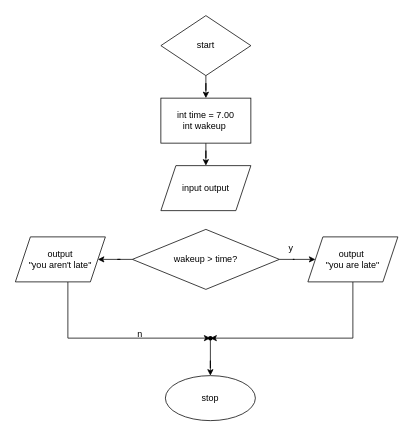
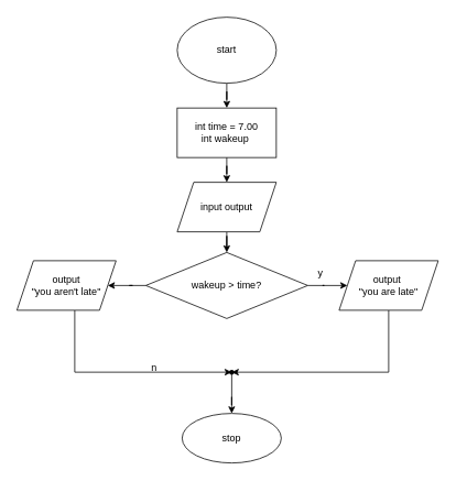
  <mxCell id="0" />
  <mxCell id="1" parent="0" />
  <mxCell id="2" value="" style="edgeStyle=orthogonalEdgeStyle;rounded=0;orthogonalLoop=1;jettySize=auto;html=1;" edge="1" parent="1" source="3" target="5"><mxGeometry relative="1" as="geometry" /></mxCell>
- <mxCell id="3" value="start" style="rhombus;whiteSpace=wrap;html=1;" vertex="1" parent="1"><mxGeometry x="214" y="20" width="120" height="80" as="geometry" /></mxCell>
+ <mxCell id="3" value="start" style="ellipse;whiteSpace=wrap;html=1;" vertex="1" parent="1"><mxGeometry x="214" y="20" width="120" height="80" as="geometry" /></mxCell>
  <mxCell id="4" value="" style="edgeStyle=orthogonalEdgeStyle;rounded=0;orthogonalLoop=1;jettySize=auto;html=1;" edge="1" parent="1" source="5" target="7"><mxGeometry relative="1" as="geometry" /></mxCell>
  <mxCell id="5" value="int time = 7.00&lt;br&gt;int wakeup&amp;nbsp;" style="whiteSpace=wrap;html=1;" vertex="1" parent="1"><mxGeometry x="214" y="130" width="120" height="60" as="geometry" /></mxCell>
+ <mxCell id="6" value="" style="edgeStyle=orthogonalEdgeStyle;rounded=0;orthogonalLoop=1;jettySize=auto;html=1;" edge="1" parent="1" source="7" target="10"><mxGeometry relative="1" as="geometry" /></mxCell>
  <mxCell id="7" value="input output" style="shape=parallelogram;perimeter=parallelogramPerimeter;whiteSpace=wrap;html=1;fixedSize=1;" vertex="1" parent="1"><mxGeometry x="214" y="220" width="120" height="60" as="geometry" /></mxCell>
  <mxCell id="8" value="" style="edgeStyle=orthogonalEdgeStyle;rounded=0;orthogonalLoop=1;jettySize=auto;html=1;" edge="1" parent="1" source="10" target="12"><mxGeometry relative="1" as="geometry" /></mxCell>
  <mxCell id="9" value="" style="edgeStyle=orthogonalEdgeStyle;rounded=0;orthogonalLoop=1;jettySize=auto;html=1;" edge="1" parent="1" source="10" target="15"><mxGeometry relative="1" as="geometry" /></mxCell>
  <mxCell id="10" value="wakeup &amp;gt; time?" style="rhombus;whiteSpace=wrap;html=1;" vertex="1" parent="1"><mxGeometry x="176" y="305" width="196" height="80" as="geometry" /></mxCell>
  <mxCell id="11" value="" style="edgeStyle=orthogonalEdgeStyle;rounded=0;orthogonalLoop=1;jettySize=auto;html=1;" edge="1" parent="1" source="12" target="18"><mxGeometry relative="1" as="geometry"><Array as="points"><mxPoint x="470" y="450" /></Array></mxGeometry></mxCell>
  <mxCell id="12" value="output&amp;nbsp;&lt;br&gt;&quot;you are late&quot;" style="shape=parallelogram;perimeter=parallelogramPerimeter;whiteSpace=wrap;html=1;fixedSize=1;" vertex="1" parent="1"><mxGeometry x="410" y="315" width="120" height="60" as="geometry" /></mxCell>
  <mxCell id="13" value="y" style="text;html=1;align=center;verticalAlign=middle;resizable=0;points=[];autosize=1;strokeColor=none;fillColor=none;" vertex="1" parent="1"><mxGeometry x="372" y="315" width="30" height="30" as="geometry" /></mxCell>
  <mxCell id="14" style="edgeStyle=orthogonalEdgeStyle;rounded=0;orthogonalLoop=1;jettySize=auto;html=1;entryX=0.346;entryY=0.561;entryDx=0;entryDy=0;entryPerimeter=0;" edge="1" parent="1" source="15" target="18"><mxGeometry relative="1" as="geometry"><Array as="points"><mxPoint x="90" y="450" /></Array></mxGeometry></mxCell>
  <mxCell id="15" value="output&lt;br&gt;&quot;you aren't late&quot;" style="shape=parallelogram;perimeter=parallelogramPerimeter;whiteSpace=wrap;html=1;fixedSize=1;" vertex="1" parent="1"><mxGeometry x="20" y="315" width="120" height="60" as="geometry" /></mxCell>
  <mxCell id="16" value="n" style="text;html=1;align=center;verticalAlign=middle;resizable=0;points=[];autosize=1;strokeColor=none;fillColor=none;" vertex="1" parent="1"><mxGeometry x="171" y="430" width="30" height="30" as="geometry" /></mxCell>
  <mxCell id="17" value="" style="edgeStyle=orthogonalEdgeStyle;rounded=0;orthogonalLoop=1;jettySize=auto;html=1;" edge="1" parent="1" source="18" target="19"><mxGeometry relative="1" as="geometry" /></mxCell>
  <mxCell id="18" value="" style="shape=waypoint;sketch=0;size=6;pointerEvents=1;points=[];fillColor=default;resizable=0;rotatable=0;perimeter=centerPerimeter;snapToPoint=1;" vertex="1" parent="1"><mxGeometry x="260" y="430" width="40" height="40" as="geometry" /></mxCell>
  <mxCell id="19" value="stop" style="ellipse;whiteSpace=wrap;html=1;sketch=0;" vertex="1" parent="1"><mxGeometry x="220" y="500" width="120" height="60" as="geometry" /></mxCell>
